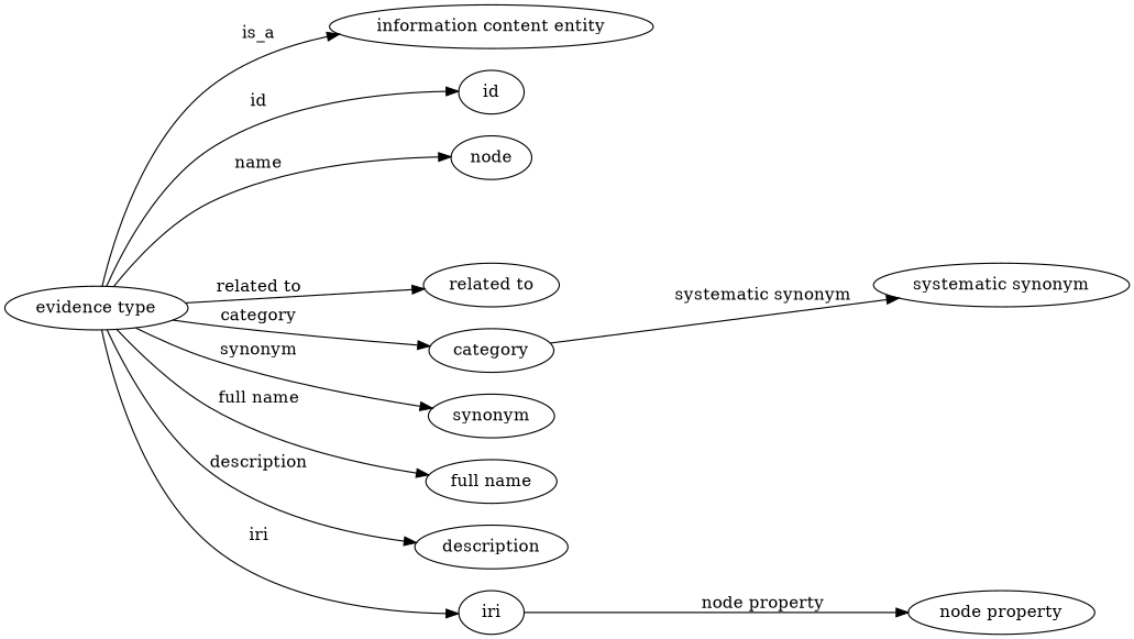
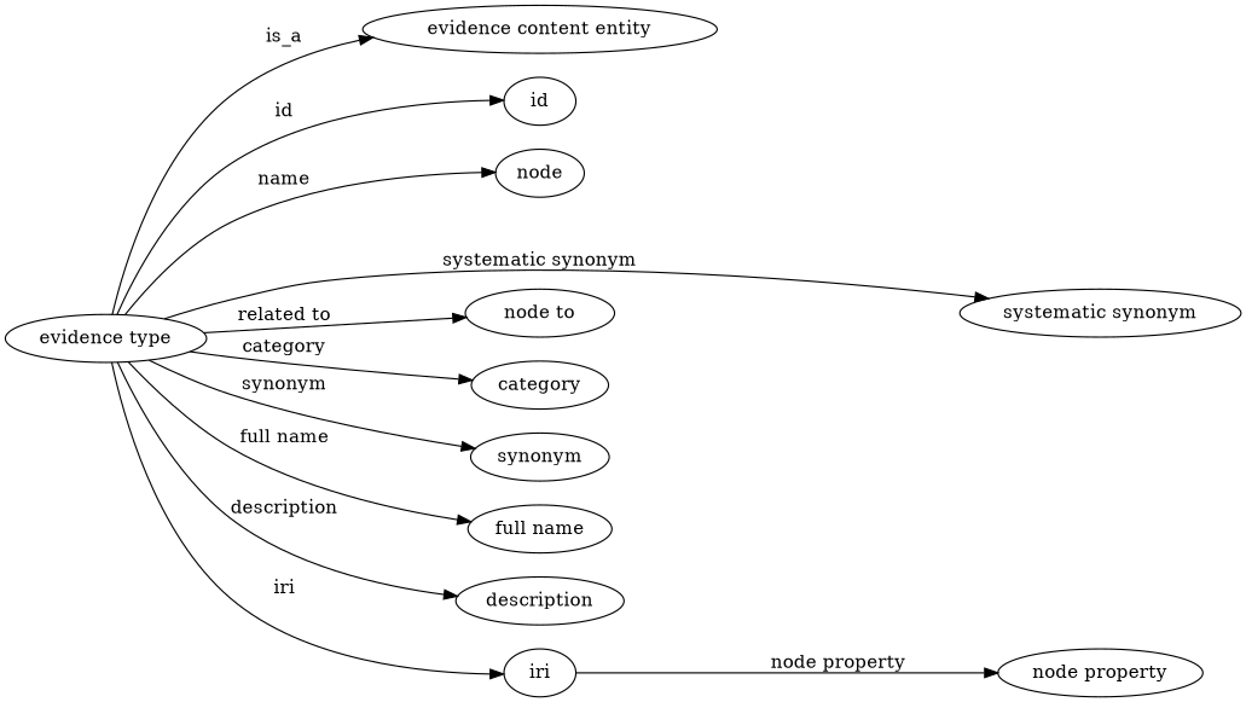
  digraph {
    rankdir=LR
    node [color=black]
    edge [color=black style=solid]
    n1 [height=0.5 label="evidence type" width=1.6379 color=""]
-   "information content entity" [height=0.5 width=2.8458 color=""]
+   "information content entity" [height=0.5 width=2.8458 label="evidence content entity" color=""]
    id [height=0.5 width=0.75]
    n4 [height=0.5 label="node" width=0.75]
    category [height=0.5 width=0.75]
-   "related to" [height=0.5 width=0.75]
+   "related to" [height=0.5 width=0.75 label="node to"]
    iri [height=0.5 width=0.75]
    synonym [height=0.5 width=0.75]
    "full name" [height=0.5 width=0.75]
    description [height=0.5 width=0.75]
    "systematic synonym" [height=0.5 width=0.75]
    "node property" [height=0.5 width=0.75]
    n1 -> "information content entity" [label=is_a color="" style=""]
    n1 -> id [label=id]
    n1 -> n4 [label=name]
    n1 -> category [label=category]
    n1 -> "related to" [label="related to"]
    n1 -> iri [label=iri]
    n1 -> synonym [label=synonym]
    n1 -> "full name" [label="full name"]
    n1 -> description [label=description]
-   category -> "systematic synonym" [label="systematic synonym"]
+   n1 -> "systematic synonym" [label="systematic synonym"]
    iri -> "node property" [label="node property"]
  }
